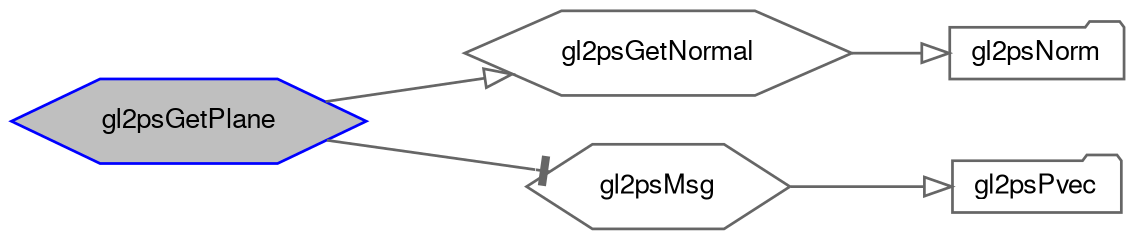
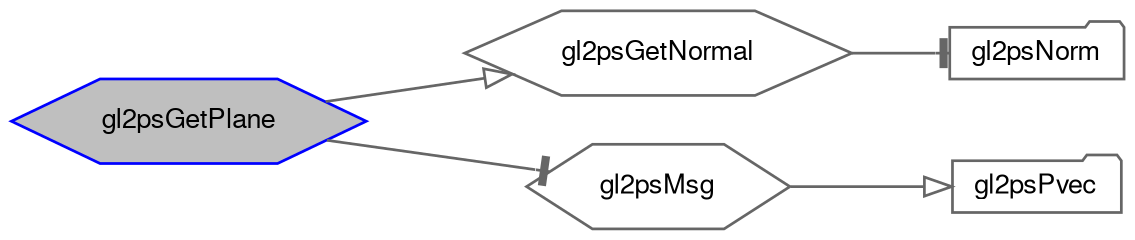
  digraph {
    rankdir=LR
    node [color=gray40 fillcolor=white fontname=FreeSans fontsize=10 shape=hexagon style=filled]
    edge [arrowhead=onormal color=gray40 fontname=FreeSans fontsize=10 labelfontname=FreeSans labelfontsize=10 style=solid]
    n1 [color=blue fillcolor=grey75 fontcolor=black height=0.2 label=gl2psGetPlane width=0.4]
    n2 [height=0.2 label=gl2psGetNormal width=0.4]
    n3 [height=0.2 label=gl2psMsg width=0.4]
    n4 [height=0.2 label=gl2psNorm shape=folder width=0.4]
    n5 [height=0.2 label=gl2psPvec shape=folder width=0.4]
    n1 -> n2
    n1 -> n3 [arrowhead=tee]
-   n2 -> n4
+   n2 -> n4 [arrowhead=tee]
    n3 -> n5
  }
